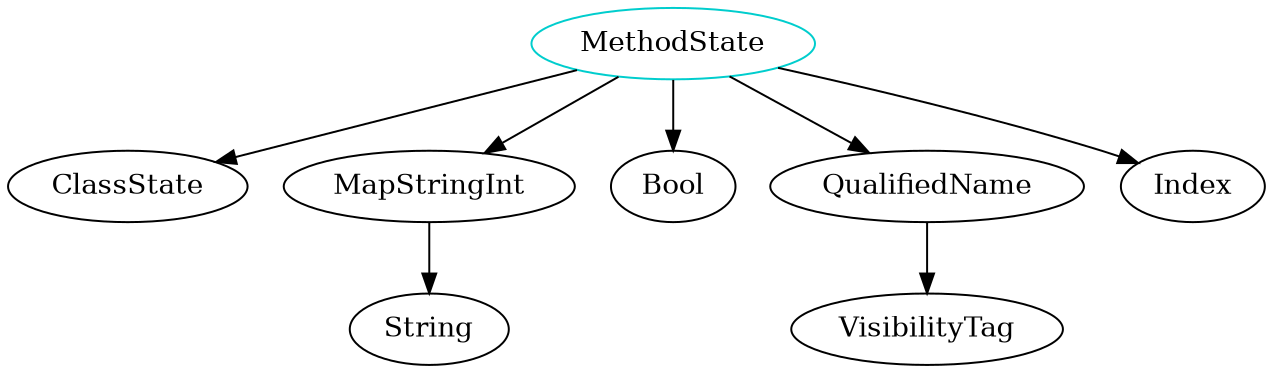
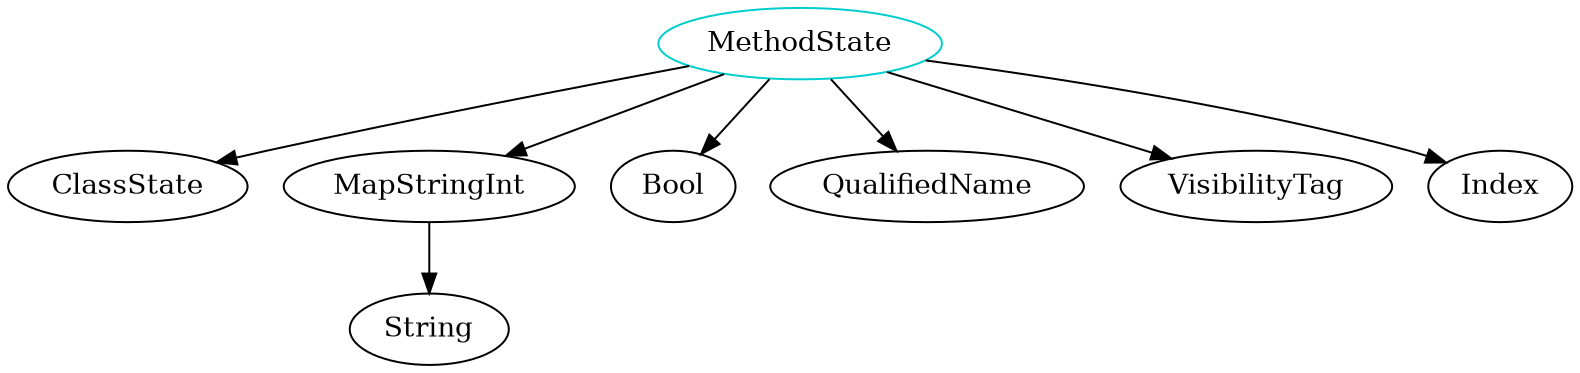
  digraph {
    n1 [color=cyan3 label=MethodState shape=oval]
    ClassState
    MapStringInt
    Bool
    QualifiedName
    VisibilityTag
    Index
    String
    n1 -> ClassState
    n1 -> MapStringInt
    n1 -> Bool
    n1 -> QualifiedName
-   QualifiedName -> VisibilityTag
+   n1 -> VisibilityTag
    n1 -> Index
    MapStringInt -> String
  }
